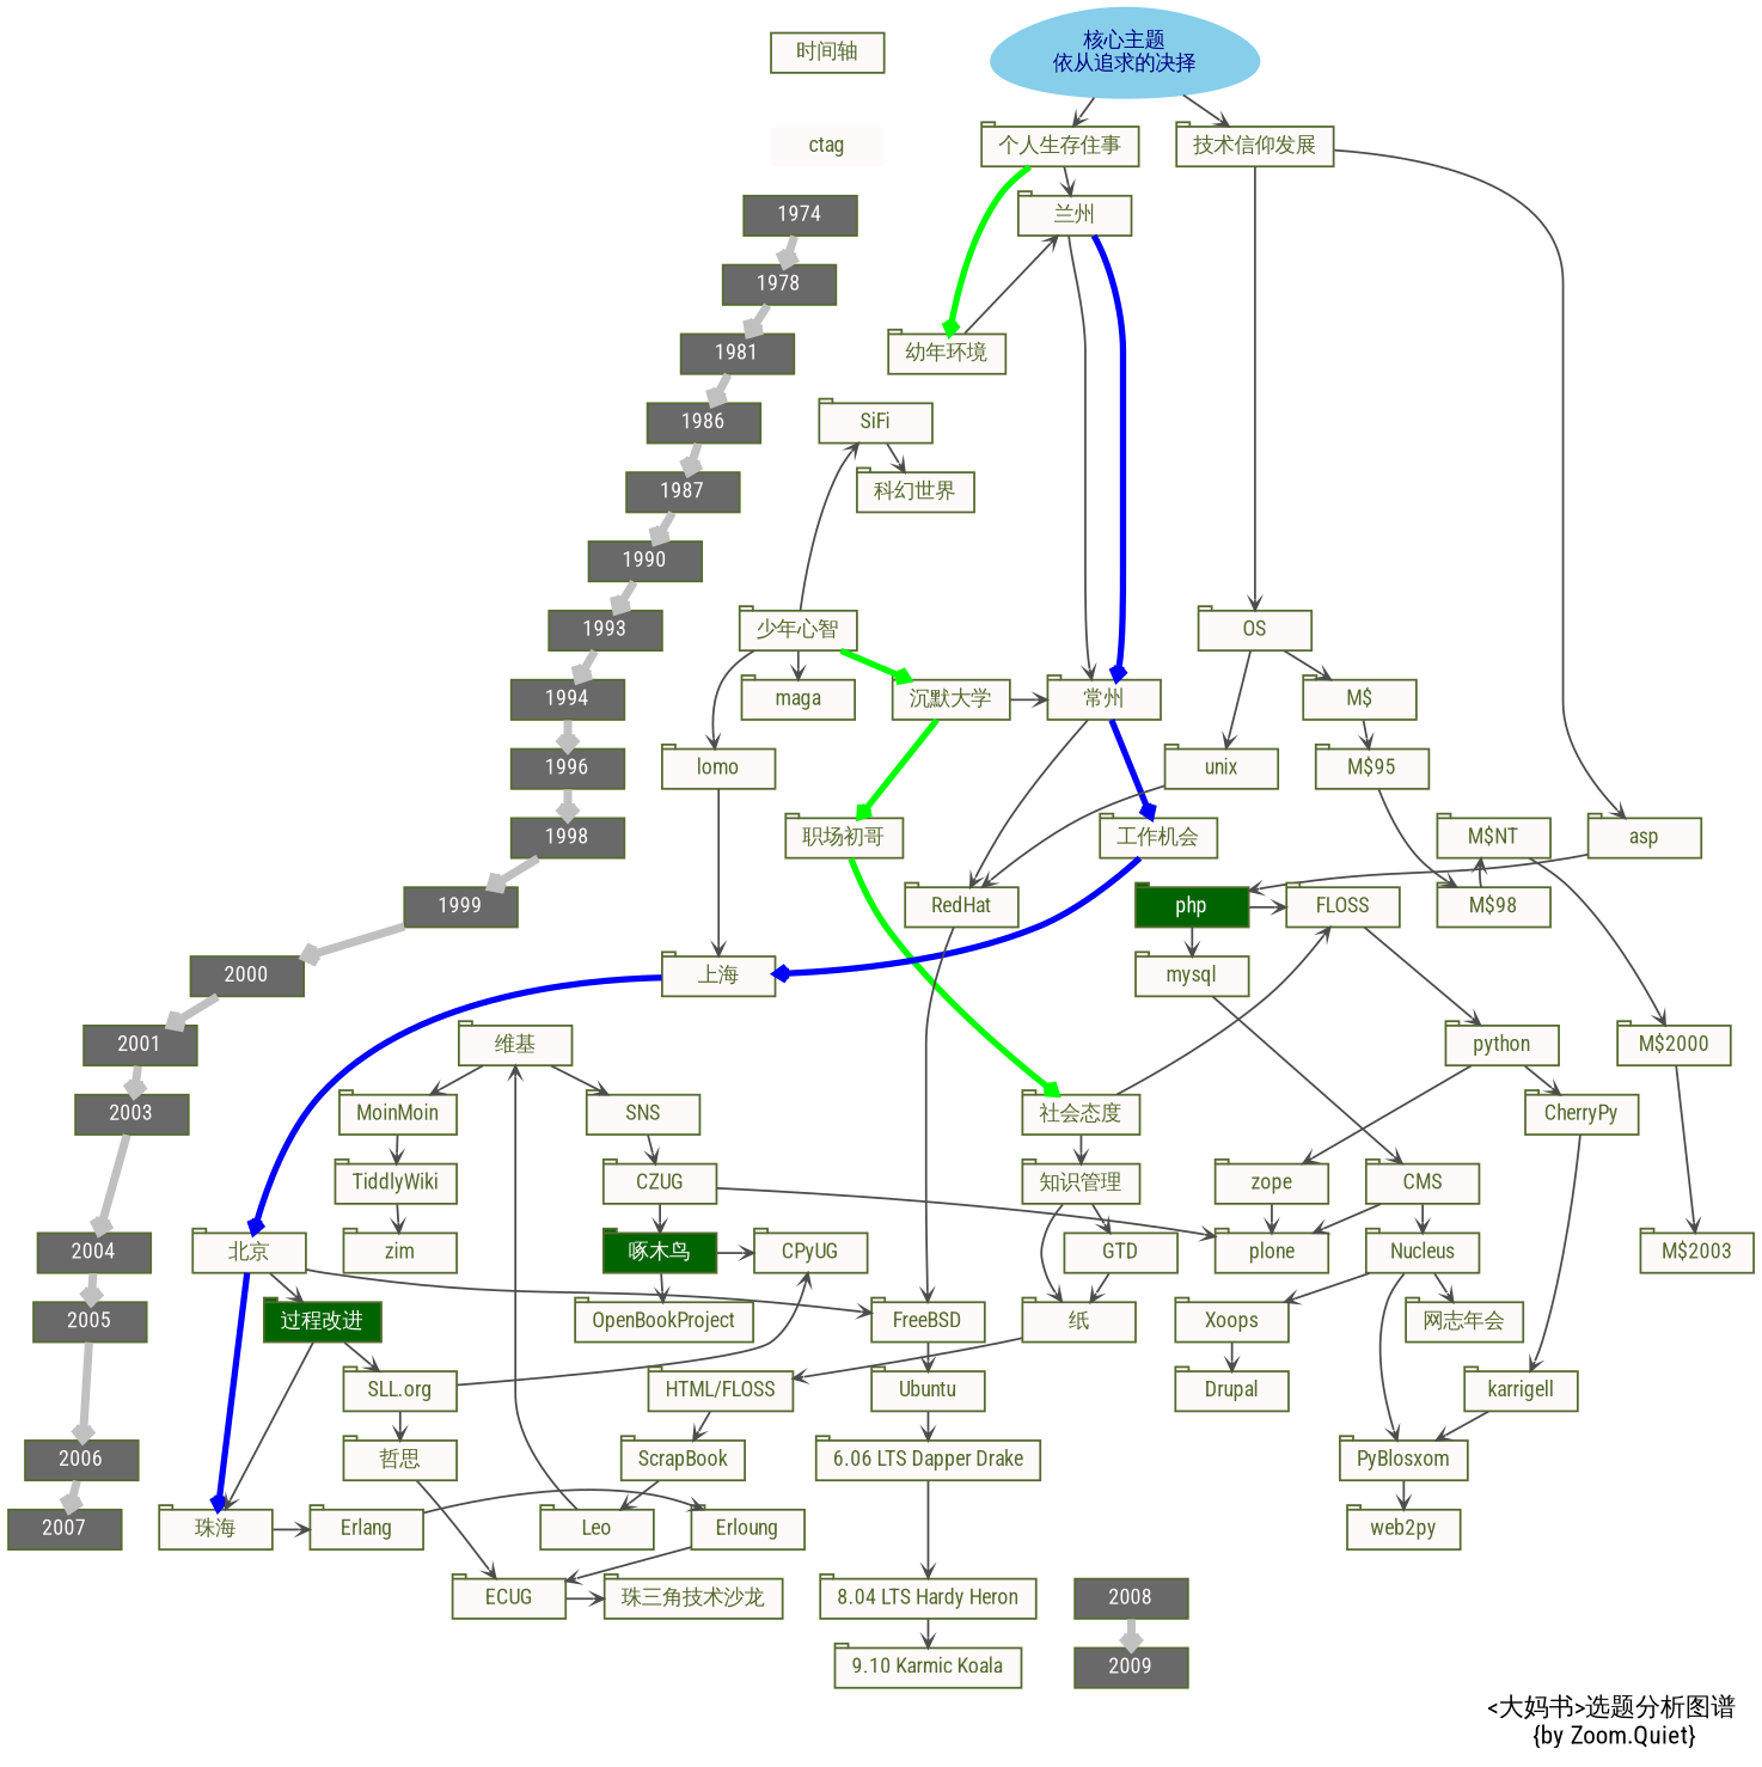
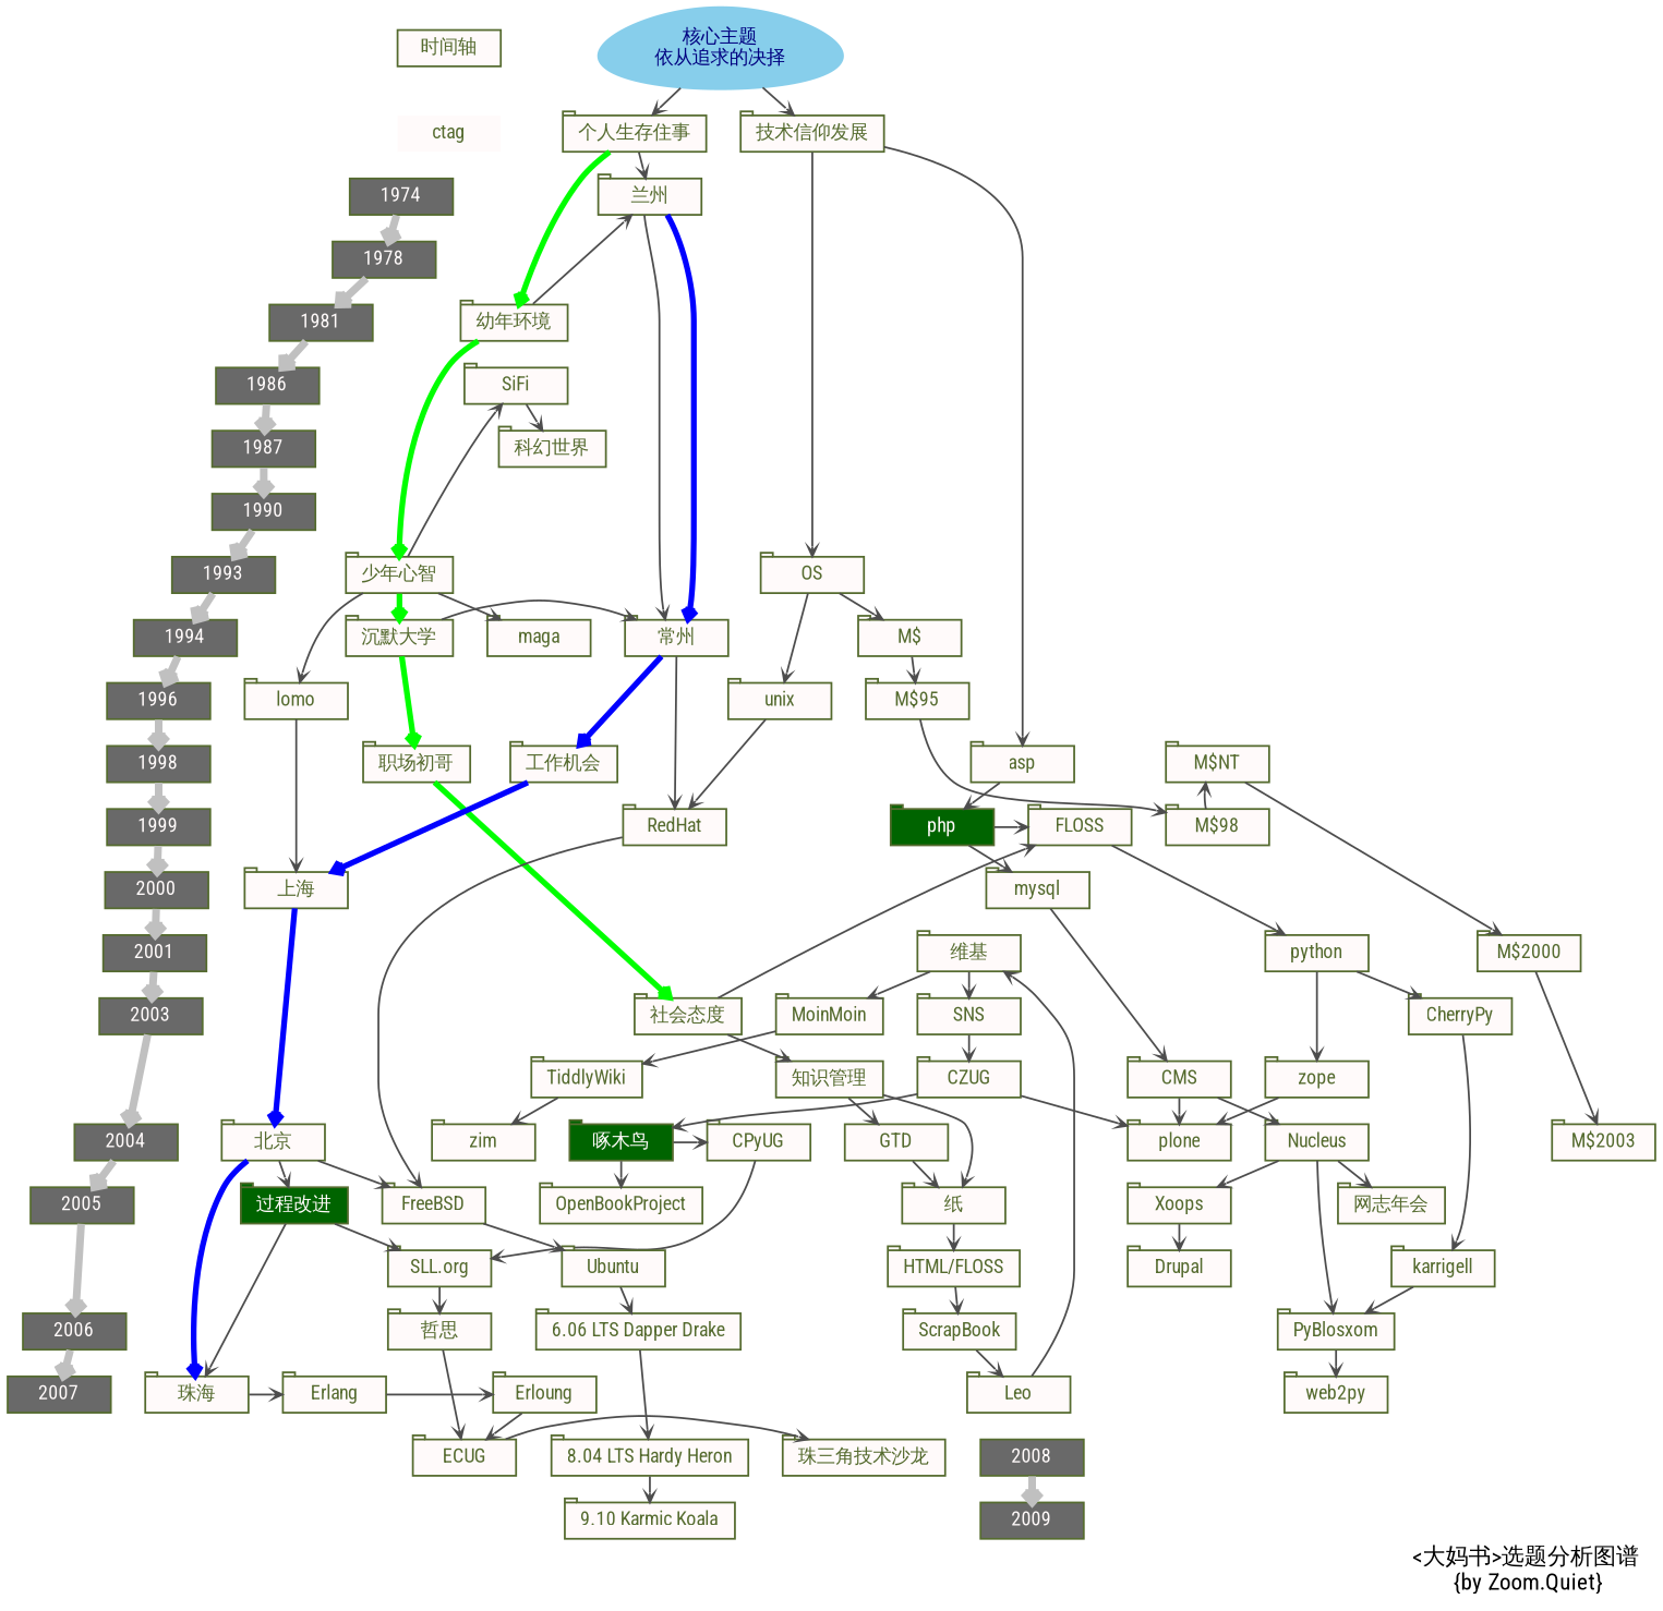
  digraph {
    fontname="Roboto Condensed"
    fontsize=12.0
    label="<大妈书>选题分析图谱\n {by Zoom.Quiet}"
    labeljust=r
    labelloc=b
    rankdir=TB
    ranksep=0.2
    node [color=darkolivegreen fillcolor=snow fontcolor=darkolivegreen fontname="Roboto Condensed" fontsize=10.0 shape=tab style=filled]
    edge [arrowhead=vee arrowsize=0.5 arrowtail=none color=gray30 fontcolor=gray25 fontname="Roboto Condensed" fontsize=9.0]
    n1 [height=0.1 label="时间轴" shape=box]
    n2 [color=skyblue fillcolor=skyblue fontcolor=navy height=0.1 label="核心主题\n依从追求的决择" shape=egg]
    ctag [height=0.1 shape=plaintext]
    n4 [height=0.1 label="个人生存住事"]
    n5 [height=0.1 label="技术信仰发展"]
    1974 [fillcolor=dimgray fontcolor=snow height=0.1 shape=box]
    n7 [height=0.1 label="兰州"]
    1978 [fillcolor=dimgray fontcolor=snow height=0.1 shape=box]
    1981 [fillcolor=dimgray fontcolor=snow height=0.1 shape=box]
    n10 [height=0.1 label="幼年环境"]
    1986 [fillcolor=dimgray fontcolor=snow height=0.1 shape=box]
    n12 [height=0.1 label=SiFi]
    1987 [fillcolor=dimgray fontcolor=snow height=0.1 shape=box]
    n14 [height=0.1 label="科幻世界"]
    1990 [fillcolor=dimgray fontcolor=snow height=0.1 shape=box]
    1993 [fillcolor=dimgray fontcolor=snow height=0.1 shape=box]
    n17 [height=0.1 label="少年心智"]
    1994 [fillcolor=dimgray fontcolor=snow height=0.1 shape=box]
    n19 [height=0.1 label="沉默大学"]
    n20 [height=0.1 label="常州"]
    1996 [fillcolor=dimgray fontcolor=snow height=0.1 shape=box]
    n22 [height=0.1 label="M$95"]
    n23 [height=0.1 label=unix]
    1998 [fillcolor=dimgray fontcolor=snow height=0.1 shape=box]
    n25 [height=0.1 label="职场初哥"]
    n26 [height=0.1 label="工作机会"]
    n27 [height=0.1 label=asp]
    n28 [height=0.1 label="M$NT"]
    1999 [fillcolor=dimgray fontcolor=snow height=0.1 shape=box]
    n30 [height=0.1 label=FLOSS]
    n31 [fillcolor=darkgreen fontcolor=snow height=0.1 label=php]
    n32 [height=0.1 label=RedHat]
    2000 [fillcolor=dimgray fontcolor=snow height=0.1 shape=box]
    n34 [height=0.1 label="上海"]
    2001 [fillcolor=dimgray fontcolor=snow height=0.1 shape=box]
    n36 [height=0.1 label=python]
    n37 [height=0.1 label="M$2000"]
    n38 [height=0.1 label="维基"]
    2003 [fillcolor=dimgray fontcolor=snow height=0.1 shape=box]
    n40 [height=0.1 label="社会态度"]
    2004 [fillcolor=dimgray fontcolor=snow height=0.1 shape=box]
    n42 [height=0.1 label="北京"]
    n43 [height=0.1 label="M$2003"]
    n44 [fillcolor=darkgreen fontcolor=snow height=0.1 label="啄木鸟"]
    n45 [height=0.1 label=CPyUG]
    2005 [fillcolor=dimgray fontcolor=snow height=0.1 shape=box]
    n47 [height=0.1 label="网志年会"]
    2006 [fillcolor=dimgray fontcolor=snow height=0.1 shape=box]
    n49 [height=0.1 label=PyBlosxom]
    n50 [height=0.1 label="6.06 LTS Dapper Drake"]
    2007 [fillcolor=dimgray fontcolor=snow height=0.1 shape=box]
    n52 [height=0.1 label="珠海"]
    n53 [height=0.1 label=Erlang]
    n54 [height=0.1 label=Erloung]
    2008 [fillcolor=dimgray fontcolor=snow height=0.1 shape=box]
    n56 [height=0.1 label=ECUG]
    n57 [height=0.1 label="珠三角技术沙龙"]
    2009 [fillcolor=dimgray fontcolor=snow height=0.1 shape=box]
    n59 [height=0.1 label="9.10 Karmic Koala"]
    n60 [height=0.1 label=OS]
    n61 [height=0.1 label=maga]
    n62 [height=0.1 label=lomo]
    n63 [height=0.1 label="M$98"]
    n64 [height=0.1 label=mysql]
    n65 [height=0.1 label=FreeBSD]
    n66 [height=0.1 label=zope]
    n67 [height=0.1 label=CherryPy]
    n68 [height=0.1 label=MoinMoin]
    n69 [height=0.1 label=SNS]
    n70 [height=0.1 label="知识管理"]
    n71 [fillcolor=darkgreen fontcolor=snow height=0.1 label="过程改进"]
    n72 [height=0.1 label=OpenBookProject]
    n73 [height=0.1 label="SLL.org"]
    n74 [height=0.1 label=web2py]
    n75 [height=0.1 label="8.04 LTS Hardy Heron"]
    n76 [height=0.1 label="纸"]
    n77 [height=0.1 label=GTD shape=box]
    n78 [height=0.1 label=Ubuntu]
    n79 [height=0.1 label="M$"]
    n80 [height=0.1 label=CMS]
    n81 [height=0.1 label=Nucleus]
    n82 [height=0.1 label=plone]
    n83 [height=0.1 label=Xoops]
    n84 [height=0.1 label=Drupal]
    n85 [height=0.1 label=karrigell]
    n86 [height=0.1 label="HTML/FLOSS"]
    n87 [height=0.1 label=ScrapBook]
    n88 [height=0.1 label=Leo]
    n89 [height=0.1 label=TiddlyWiki]
    n90 [height=0.1 label=CZUG]
    n91 [height=0.1 label=zim]
    n92 [height=0.1 label="哲思"]
    subgraph sub_1 {
      rank=same
      n1
      n2
    }
    subgraph sub_2 {
      rank=same
      ctag
      n4
      n5
    }
    subgraph sub_3 {
      rank=same
      1974
      n7
    }
    subgraph sub_4 {
      rank=same
      1978
    }
    subgraph sub_5 {
      rank=same
      1981
      n10
    }
    subgraph sub_6 {
      rank=same
      1986
      n12
    }
    subgraph sub_7 {
      rank=same
      1987
      n14
    }
    subgraph sub_8 {
      rank=same
      1990
    }
    subgraph sub_9 {
      rank=same
      1993
      n17
    }
    subgraph sub_10 {
      rank=same
      1994
      n19
      n20
    }
    subgraph sub_11 {
      rank=same
      1996
      n22
      n23
    }
    subgraph sub_12 {
      rank=same
      1998
      n25
      n26
      n27
      n28
    }
    subgraph sub_13 {
      rank=same
      1999
      n30
      n31
      n32
    }
    subgraph sub_14 {
      rank=same
      2000
      n34
    }
    subgraph sub_15 {
      rank=same
      2001
      n36
      n37
      n38
    }
    subgraph sub_16 {
      rank=same
      2003
      n40
    }
    subgraph sub_17 {
      rank=same
      2004
      n42
      n43
      n44
      n45
    }
    subgraph sub_18 {
      rank=same
      2005
      n47
    }
    subgraph sub_19 {
      rank=same
      2006
      n49
      n50
    }
    subgraph sub_20 {
      rank=same
      2007
      n52
      n53
      n54
    }
    subgraph sub_21 {
      rank=same
      2008
      n56
      n57
    }
    subgraph sub_22 {
      rank=same
      2009
      n59
    }
    n1 -> ctag [style=invis]
    n2 -> n4
    n2 -> n5
    ctag -> n4 [style=invis]
    ctag -> 1974 [style=invis]
    n4 -> n5 [style=invis]
    n4 -> n7
    n4 -> n10 [color=green style="setlinewidth(3)"]
    n5 -> n27
    n5 -> n60
    1974 -> 1978 [color=gray style="setlinewidth(4)"]
    n7 -> n20
    n7 -> n20 [color=blue style="setlinewidth(3)"]
    1978 -> 1981 [color=gray style="setlinewidth(4)"]
    1981 -> 1986 [color=gray style="setlinewidth(4)"]
    n10 -> n7
+   n10 -> n17 [color=green style="setlinewidth(3)"]
    1986 -> 1987 [color=gray style="setlinewidth(4)"]
    n12 -> n14
    1987 -> 1990 [color=gray style="setlinewidth(4)"]
    1990 -> 1993 [color=gray style="setlinewidth(4)"]
    1993 -> 1994 [color=gray style="setlinewidth(4)"]
    n17 -> n12
    n17 -> n19 [color=green style="setlinewidth(3)"]
    n17 -> n61
    n17 -> n62
    1994 -> 1996 [color=gray style="setlinewidth(4)"]
    n19 -> n20
    n19 -> n25 [color=green style="setlinewidth(3)"]
    n20 -> n26 [color=blue style="setlinewidth(3)"]
    n20 -> n32
    1996 -> 1998 [color=gray style="setlinewidth(4)"]
    n22 -> n63
    n23 -> n32
    1998 -> n25 [style=invis]
    1998 -> 1999 [color=gray style="setlinewidth(4)"]
    n25 -> n26 [style=invis]
    n25 -> n40 [color=green style="setlinewidth(3)"]
    n26 -> n34 [color=blue style="setlinewidth(3)"]
    n26 -> n63 [style=invis]
    n27 -> n31
    n28 -> n27 [style=invis]
    n28 -> n37
    1999 -> 2000 [color=gray style="setlinewidth(4)"]
    n30 -> n36
    n31 -> n30
    n31 -> n64
    n32 -> n65
    2000 -> 2001 [color=gray style="setlinewidth(4)"]
    n34 -> n42 [color=blue style="setlinewidth(3)"]
    2001 -> 2003 [color=gray style="setlinewidth(4)"]
    n36 -> n66
    n36 -> n67
    n37 -> n43
    n38 -> n68
    n38 -> n69
    2003 -> 2004 [color=gray style="setlinewidth(4)"]
    n40 -> n30
    n40 -> n70
    2004 -> 2005 [color=gray style="setlinewidth(4)"]
    n42 -> n52 [color=blue style="setlinewidth(3)"]
    n42 -> n65
    n42 -> n71
    n44 -> n45
    n44 -> n72
-   n73 -> n45
+   n45 -> n73
    2005 -> 2006 [color=gray style="setlinewidth(4)"]
    2006 -> 2007 [color=gray style="setlinewidth(4)"]
    n49 -> n74
    n50 -> n75
    n52 -> n53
    n53 -> n54
    n54 -> n56
    2008 -> 2009 [color=gray style="setlinewidth(4)"]
    n56 -> n57
    n60 -> n23
    n60 -> n79
    n62 -> n34
    n63 -> n28
    n63 -> n28 [style=invis]
    n64 -> n80
    n65 -> n78
    n66 -> n82
    n67 -> n85
    n68 -> n89
    n69 -> n90
    n70 -> n76
    n70 -> n77
    n71 -> n52
    n71 -> n73
    n73 -> n92
    n75 -> n59
    n76 -> n86
    n77 -> n76
    n78 -> n50
    n79 -> n22
    n80 -> n81
    n80 -> n82
    n81 -> n47
    n81 -> n49
    n81 -> n83
    n83 -> n84
    n85 -> n49
    n86 -> n87
    n87 -> n88
    n88 -> n38
    n89 -> n91
    n90 -> n44
    n90 -> n82
    n92 -> n56
  }
